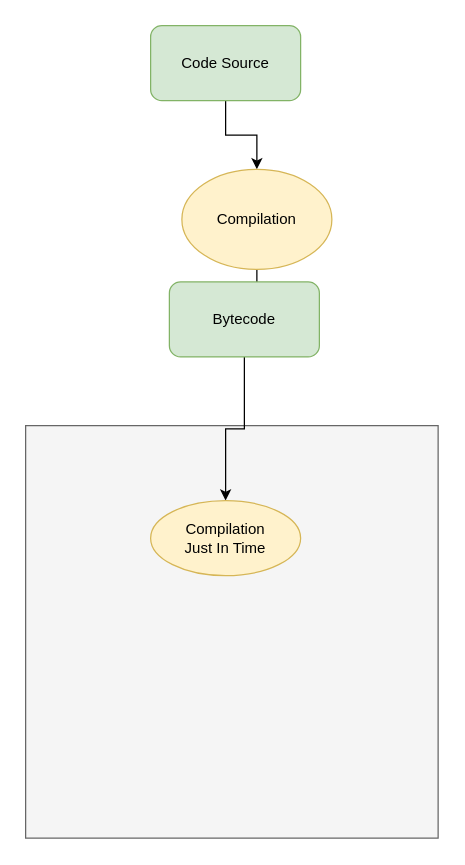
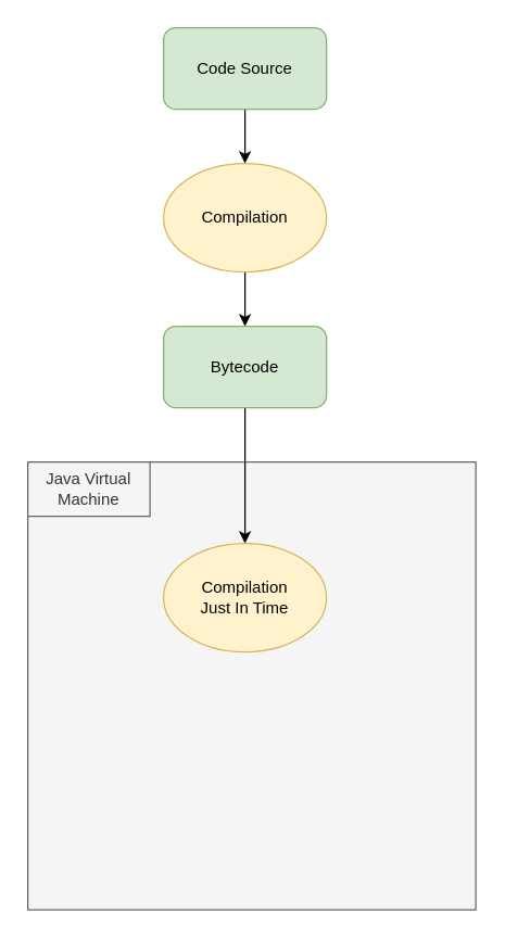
  <mxCell id="0" />
  <mxCell id="1" parent="0" />
  <mxCell id="2" value="" style="whiteSpace=wrap;html=1;aspect=fixed;rounded=0;shadow=0;glass=0;comic=0;fillColor=#f5f5f5;strokeColor=#666666;fontColor=#333333;" vertex="1" parent="1"><mxGeometry x="20" y="340" width="330" height="330" as="geometry" /></mxCell>
  <mxCell id="3" style="edgeStyle=orthogonalEdgeStyle;rounded=0;orthogonalLoop=1;jettySize=auto;html=1;" edge="1" parent="1" source="4" target="6"><mxGeometry relative="1" as="geometry" /></mxCell>
  <mxCell id="4" value="Code Source" style="rounded=1;whiteSpace=wrap;html=1;fillColor=#d5e8d4;strokeColor=#82b366;" vertex="1" parent="1"><mxGeometry x="120" y="20" width="120" height="60" as="geometry" /></mxCell>
  <mxCell id="5" style="edgeStyle=orthogonalEdgeStyle;rounded=0;orthogonalLoop=1;jettySize=auto;html=1;entryX=0.5;entryY=0;entryDx=0;entryDy=0;" edge="1" parent="1" source="6" target="8"><mxGeometry relative="1" as="geometry" /></mxCell>
- <mxCell id="6" value="Compilation" style="ellipse;whiteSpace=wrap;html=1;fillColor=#fff2cc;strokeColor=#d6b656;" vertex="1" parent="1"><mxGeometry x="145" y="135" width="120" height="80" as="geometry" /></mxCell>
+ <mxCell id="6" value="Compilation" style="ellipse;whiteSpace=wrap;html=1;fillColor=#fff2cc;strokeColor=#d6b656;" vertex="1" parent="1"><mxGeometry x="120" y="120" width="120" height="80" as="geometry" /></mxCell>
  <mxCell id="7" style="edgeStyle=orthogonalEdgeStyle;rounded=0;orthogonalLoop=1;jettySize=auto;html=1;" edge="1" parent="1" source="8" target="9"><mxGeometry relative="1" as="geometry" /></mxCell>
- <mxCell id="8" value="Bytecode" style="rounded=1;whiteSpace=wrap;html=1;fillColor=#d5e8d4;strokeColor=#82b366;" vertex="1" parent="1"><mxGeometry x="135" y="225" width="120" height="60" as="geometry" /></mxCell>
- <mxCell id="9" value="Compilation&lt;br&gt;Just In Time" style="ellipse;whiteSpace=wrap;html=1;fillColor=#fff2cc;strokeColor=#d6b656;" vertex="1" parent="1"><mxGeometry x="120" y="400" width="120" height="60" as="geometry" /></mxCell>
+ <mxCell id="8" value="Bytecode" style="rounded=1;whiteSpace=wrap;html=1;fillColor=#d5e8d4;strokeColor=#82b366;" vertex="1" parent="1"><mxGeometry x="120" y="240" width="120" height="60" as="geometry" /></mxCell>
+ <mxCell id="9" value="Compilation&lt;br&gt;Just In Time" style="ellipse;whiteSpace=wrap;html=1;fillColor=#fff2cc;strokeColor=#d6b656;" vertex="1" parent="1"><mxGeometry x="120" y="400" width="120" height="80" as="geometry" /></mxCell>
+ <mxCell id="10" value="Java Virtual Machine" style="rounded=0;whiteSpace=wrap;html=1;fillColor=#f5f5f5;strokeColor=#666666;fontColor=#333333;" vertex="1" parent="1"><mxGeometry x="20" y="340" width="90" height="40" as="geometry" /></mxCell>
